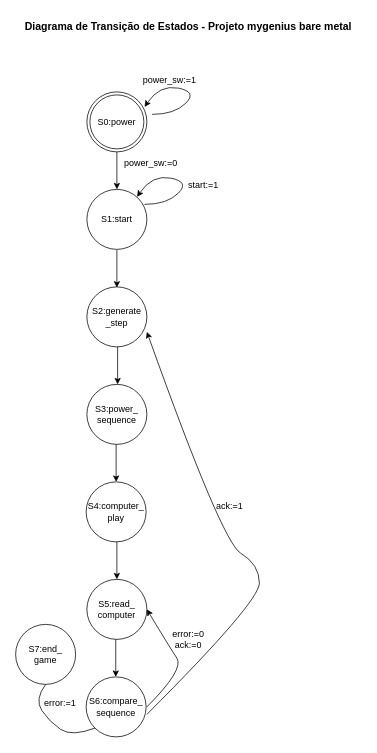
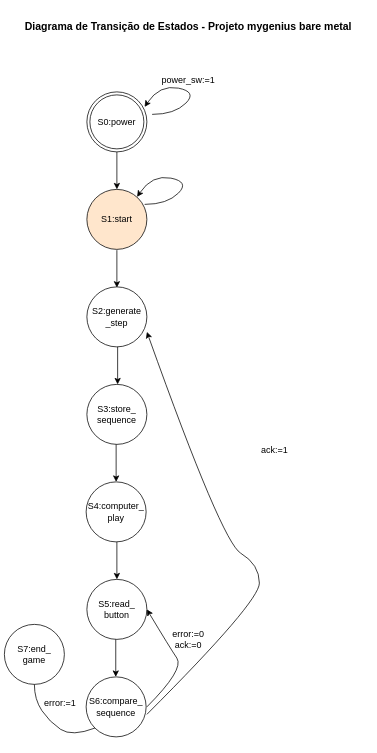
  <mxCell id="0" />
  <mxCell id="1" parent="0" />
  <mxCell id="2" style="edgeStyle=none;html=1;exitX=0.5;exitY=1;exitDx=0;exitDy=0;" edge="1" parent="1" source="3"><mxGeometry relative="1" as="geometry"><mxPoint x="155" y="252" as="targetPoint" /></mxGeometry></mxCell>
  <mxCell id="3" value="S0:power" style="ellipse;shape=doubleEllipse;whiteSpace=wrap;html=1;aspect=fixed;" vertex="1" parent="1"><mxGeometry x="115" y="122" width="80" height="80" as="geometry" /></mxCell>
  <mxCell id="4" value="" style="curved=1;endArrow=classic;html=1;" edge="1" parent="1"><mxGeometry width="50" height="50" relative="1" as="geometry"><mxPoint x="192" y="272" as="sourcePoint" /><mxPoint x="182" y="262" as="targetPoint" /><Array as="points"><mxPoint x="222" y="272" /><mxPoint x="252" y="242" /><mxPoint x="202" y="232" /></Array></mxGeometry></mxCell>
- <mxCell id="5" value="power_sw:=1" style="text;html=1;align=center;verticalAlign=middle;resizable=0;points=[];autosize=1;strokeColor=none;fillColor=none;" vertex="1" parent="1"><mxGeometry x="180" y="92" width="90" height="30" as="geometry" /></mxCell>
+ <mxCell id="5" value="power_sw:=1" style="text;html=1;align=center;verticalAlign=middle;resizable=0;points=[];autosize=1;strokeColor=none;fillColor=none;" vertex="1" parent="1"><mxGeometry x="205" y="92" width="90" height="30" as="geometry" /></mxCell>
  <mxCell id="6" value="&lt;b&gt;&lt;font style=&quot;font-size: 14px;&quot;&gt;Diagrama de Transição de Estados - Projeto mygenius bare metal&lt;/font&gt;&lt;/b&gt;" style="text;html=1;align=center;verticalAlign=middle;resizable=0;points=[];autosize=1;strokeColor=none;fillColor=none;" vertex="1" parent="1"><mxGeometry x="20" y="20" width="460" height="30" as="geometry" /></mxCell>
- <mxCell id="7" value="power_sw:=0" style="text;html=1;align=center;verticalAlign=middle;resizable=0;points=[];autosize=1;strokeColor=none;fillColor=none;" vertex="1" parent="1"><mxGeometry x="155" y="202" width="90" height="30" as="geometry" /></mxCell>
- <mxCell id="8" value="S1:start" style="ellipse;whiteSpace=wrap;html=1;aspect=fixed;" vertex="1" parent="1"><mxGeometry x="115" y="252" width="80" height="80" as="geometry" /></mxCell>
+ <mxCell id="8" value="S1:start" style="ellipse;whiteSpace=wrap;html=1;aspect=fixed;fillColor=#ffe6cc;" vertex="1" parent="1"><mxGeometry x="115" y="252" width="80" height="80" as="geometry" /></mxCell>
  <mxCell id="9" value="" style="curved=1;endArrow=classic;html=1;" edge="1" parent="1"><mxGeometry width="50" height="50" relative="1" as="geometry"><mxPoint x="202" y="152" as="sourcePoint" /><mxPoint x="192" y="142" as="targetPoint" /><Array as="points"><mxPoint x="232" y="152" /><mxPoint x="262" y="122" /><mxPoint x="212" y="112" /></Array></mxGeometry></mxCell>
- <mxCell id="10" value="start:=1" style="text;html=1;align=center;verticalAlign=middle;resizable=0;points=[];autosize=1;strokeColor=none;fillColor=none;" vertex="1" parent="1"><mxGeometry x="240" y="232" width="60" height="30" as="geometry" /></mxCell>
  <mxCell id="11" style="edgeStyle=none;html=1;exitX=0.5;exitY=1;exitDx=0;exitDy=0;" edge="1" parent="1"><mxGeometry relative="1" as="geometry"><mxPoint x="155" y="383" as="targetPoint" /><mxPoint x="155" y="333" as="sourcePoint" /></mxGeometry></mxCell>
  <mxCell id="12" value="S2:generate&lt;div&gt;_step&lt;/div&gt;" style="ellipse;whiteSpace=wrap;html=1;aspect=fixed;" vertex="1" parent="1"><mxGeometry x="115" y="382" width="80" height="80" as="geometry" /></mxCell>
- <mxCell id="13" value="S3:power_&lt;div&gt;sequence&lt;/div&gt;" style="ellipse;whiteSpace=wrap;html=1;aspect=fixed;" vertex="1" parent="1"><mxGeometry x="115" y="512" width="80" height="80" as="geometry" /></mxCell>
+ <mxCell id="13" value="S3:store_&lt;div&gt;sequence&lt;/div&gt;" style="ellipse;whiteSpace=wrap;html=1;aspect=fixed;" vertex="1" parent="1"><mxGeometry x="115" y="512" width="80" height="80" as="geometry" /></mxCell>
  <mxCell id="14" style="edgeStyle=none;html=1;exitX=0.5;exitY=1;exitDx=0;exitDy=0;" edge="1" parent="1"><mxGeometry relative="1" as="geometry"><mxPoint x="156" y="512" as="targetPoint" /><mxPoint x="156" y="462" as="sourcePoint" /></mxGeometry></mxCell>
  <mxCell id="15" value="S4:computer_&lt;br&gt;&lt;div&gt;play&lt;/div&gt;" style="ellipse;whiteSpace=wrap;html=1;aspect=fixed;" vertex="1" parent="1"><mxGeometry x="114" y="642" width="80" height="80" as="geometry" /></mxCell>
  <mxCell id="16" style="edgeStyle=none;html=1;exitX=0.5;exitY=1;exitDx=0;exitDy=0;" edge="1" parent="1"><mxGeometry relative="1" as="geometry"><mxPoint x="154" y="642" as="targetPoint" /><mxPoint x="154" y="592" as="sourcePoint" /></mxGeometry></mxCell>
- <mxCell id="17" value="S5:read_&lt;div&gt;computer&lt;/div&gt;" style="ellipse;whiteSpace=wrap;html=1;aspect=fixed;" vertex="1" parent="1"><mxGeometry x="115" y="772" width="80" height="80" as="geometry" /></mxCell>
+ <mxCell id="17" value="S5:read_&lt;div&gt;button&lt;/div&gt;" style="ellipse;whiteSpace=wrap;html=1;aspect=fixed;" vertex="1" parent="1"><mxGeometry x="115" y="772" width="80" height="80" as="geometry" /></mxCell>
  <mxCell id="18" style="edgeStyle=none;html=1;exitX=0.5;exitY=1;exitDx=0;exitDy=0;" edge="1" parent="1"><mxGeometry relative="1" as="geometry"><mxPoint x="155" y="772" as="targetPoint" /><mxPoint x="155" y="722" as="sourcePoint" /></mxGeometry></mxCell>
  <mxCell id="19" value="S6:compare_&lt;div&gt;sequence&lt;/div&gt;" style="ellipse;whiteSpace=wrap;html=1;aspect=fixed;" vertex="1" parent="1"><mxGeometry x="114" y="902" width="80" height="80" as="geometry" /></mxCell>
  <mxCell id="20" style="edgeStyle=none;html=1;exitX=0.5;exitY=1;exitDx=0;exitDy=0;" edge="1" parent="1"><mxGeometry relative="1" as="geometry"><mxPoint x="153.5" y="902" as="targetPoint" /><mxPoint x="153.5" y="852" as="sourcePoint" /></mxGeometry></mxCell>
- <mxCell id="21" value="S7:end_&lt;div&gt;game&lt;/div&gt;" style="ellipse;whiteSpace=wrap;html=1;aspect=fixed;" vertex="1" parent="1"><mxGeometry x="20" y="832" width="80" height="80" as="geometry" /></mxCell>
+ <mxCell id="21" value="S7:end_&lt;div&gt;game&lt;/div&gt;" style="ellipse;whiteSpace=wrap;html=1;aspect=fixed;" vertex="1" parent="1"><mxGeometry x="5" y="832" width="80" height="80" as="geometry" /></mxCell>
  <mxCell id="22" value="" style="curved=1;endArrow=classic;html=1;entryX=1;entryY=0.5;entryDx=0;entryDy=0;" edge="1" parent="1" target="17"><mxGeometry width="50" height="50" relative="1" as="geometry"><mxPoint x="195" y="942" as="sourcePoint" /><mxPoint x="335" y="822" as="targetPoint" /><Array as="points"><mxPoint x="245" y="892" /><mxPoint x="225" y="862" /></Array></mxGeometry></mxCell>
  <mxCell id="23" value="error:=0&lt;div&gt;ack:=0&lt;/div&gt;" style="text;html=1;align=center;verticalAlign=middle;resizable=0;points=[];autosize=1;strokeColor=none;fillColor=none;" vertex="1" parent="1"><mxGeometry x="215" y="832" width="70" height="40" as="geometry" /></mxCell>
  <mxCell id="24" value="" style="curved=1;endArrow=none;html=1;exitX=0;exitY=1;exitDx=0;exitDy=0;entryX=0.5;entryY=1;entryDx=0;entryDy=0;" edge="1" parent="1" source="19" target="21"><mxGeometry width="50" height="50" relative="1" as="geometry"><mxPoint x="55" y="972" as="sourcePoint" /><mxPoint x="95" y="932" as="targetPoint" /><Array as="points"><mxPoint x="95" y="982" /><mxPoint x="65" y="962" /><mxPoint x="45" y="932" /></Array></mxGeometry></mxCell>
  <mxCell id="25" value="error:=1" style="text;html=1;align=center;verticalAlign=middle;resizable=0;points=[];autosize=1;strokeColor=none;fillColor=none;" vertex="1" parent="1"><mxGeometry x="44" y="922" width="70" height="30" as="geometry" /></mxCell>
  <mxCell id="26" value="" style="curved=1;endArrow=classic;html=1;entryX=1;entryY=0.75;entryDx=0;entryDy=0;entryPerimeter=0;" edge="1" parent="1" target="12"><mxGeometry width="50" height="50" relative="1" as="geometry"><mxPoint x="195" y="952" as="sourcePoint" /><mxPoint x="435" y="722" as="targetPoint" /><Array as="points"><mxPoint x="345" y="802" /><mxPoint x="345" y="752" /><mxPoint x="295" y="722" /></Array></mxGeometry></mxCell>
- <mxCell id="27" value="ack:=1" style="text;html=1;align=center;verticalAlign=middle;resizable=0;points=[];autosize=1;strokeColor=none;fillColor=none;" vertex="1" parent="1"><mxGeometry x="275" y="660" width="60" height="30" as="geometry" /></mxCell>
+ <mxCell id="27" value="ack:=1" style="text;html=1;align=center;verticalAlign=middle;resizable=0;points=[];autosize=1;strokeColor=none;fillColor=none;" vertex="1" parent="1"><mxGeometry x="335" y="585" width="60" height="30" as="geometry" /></mxCell>
